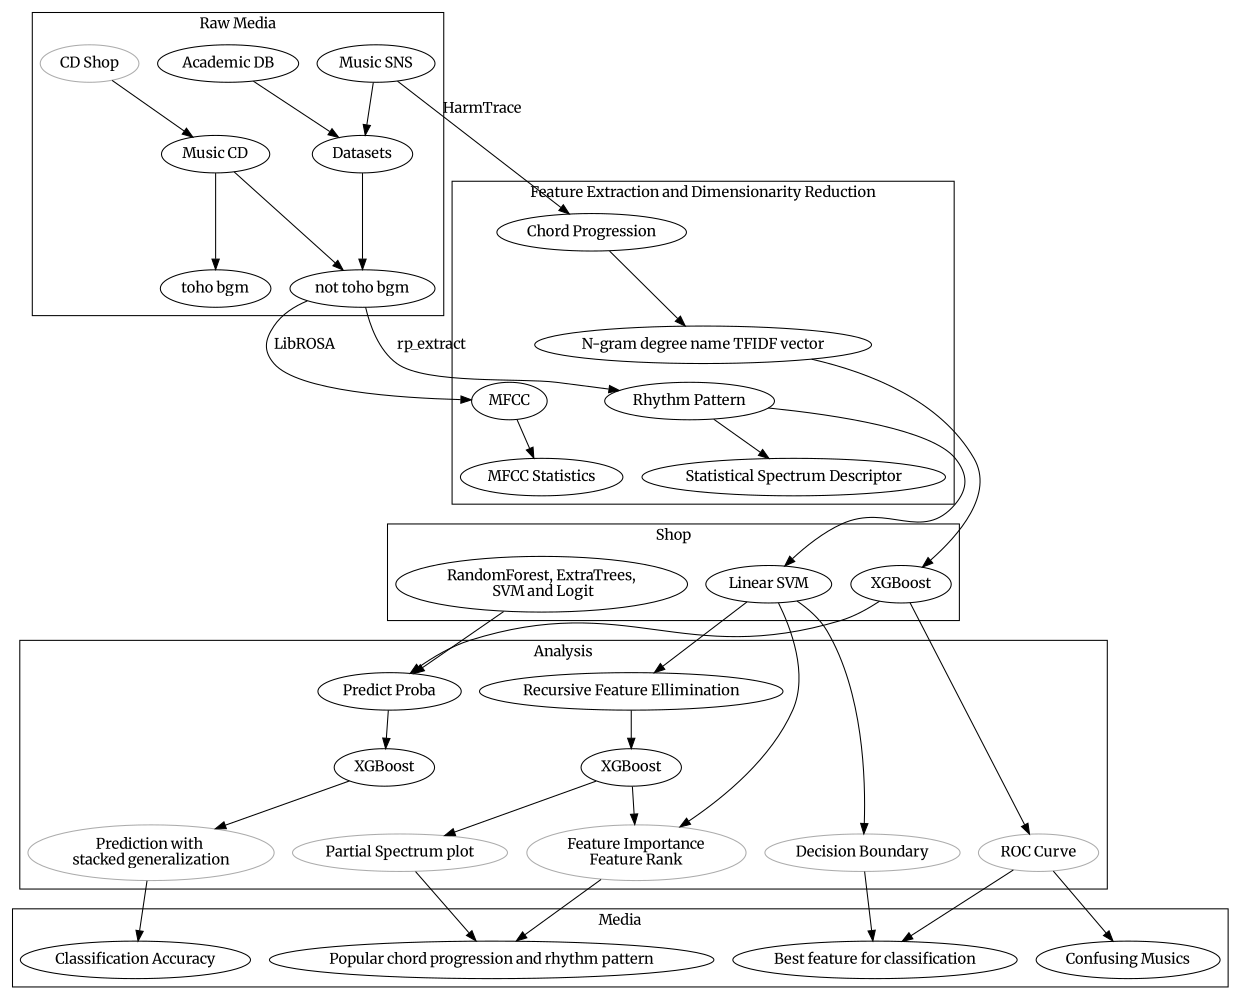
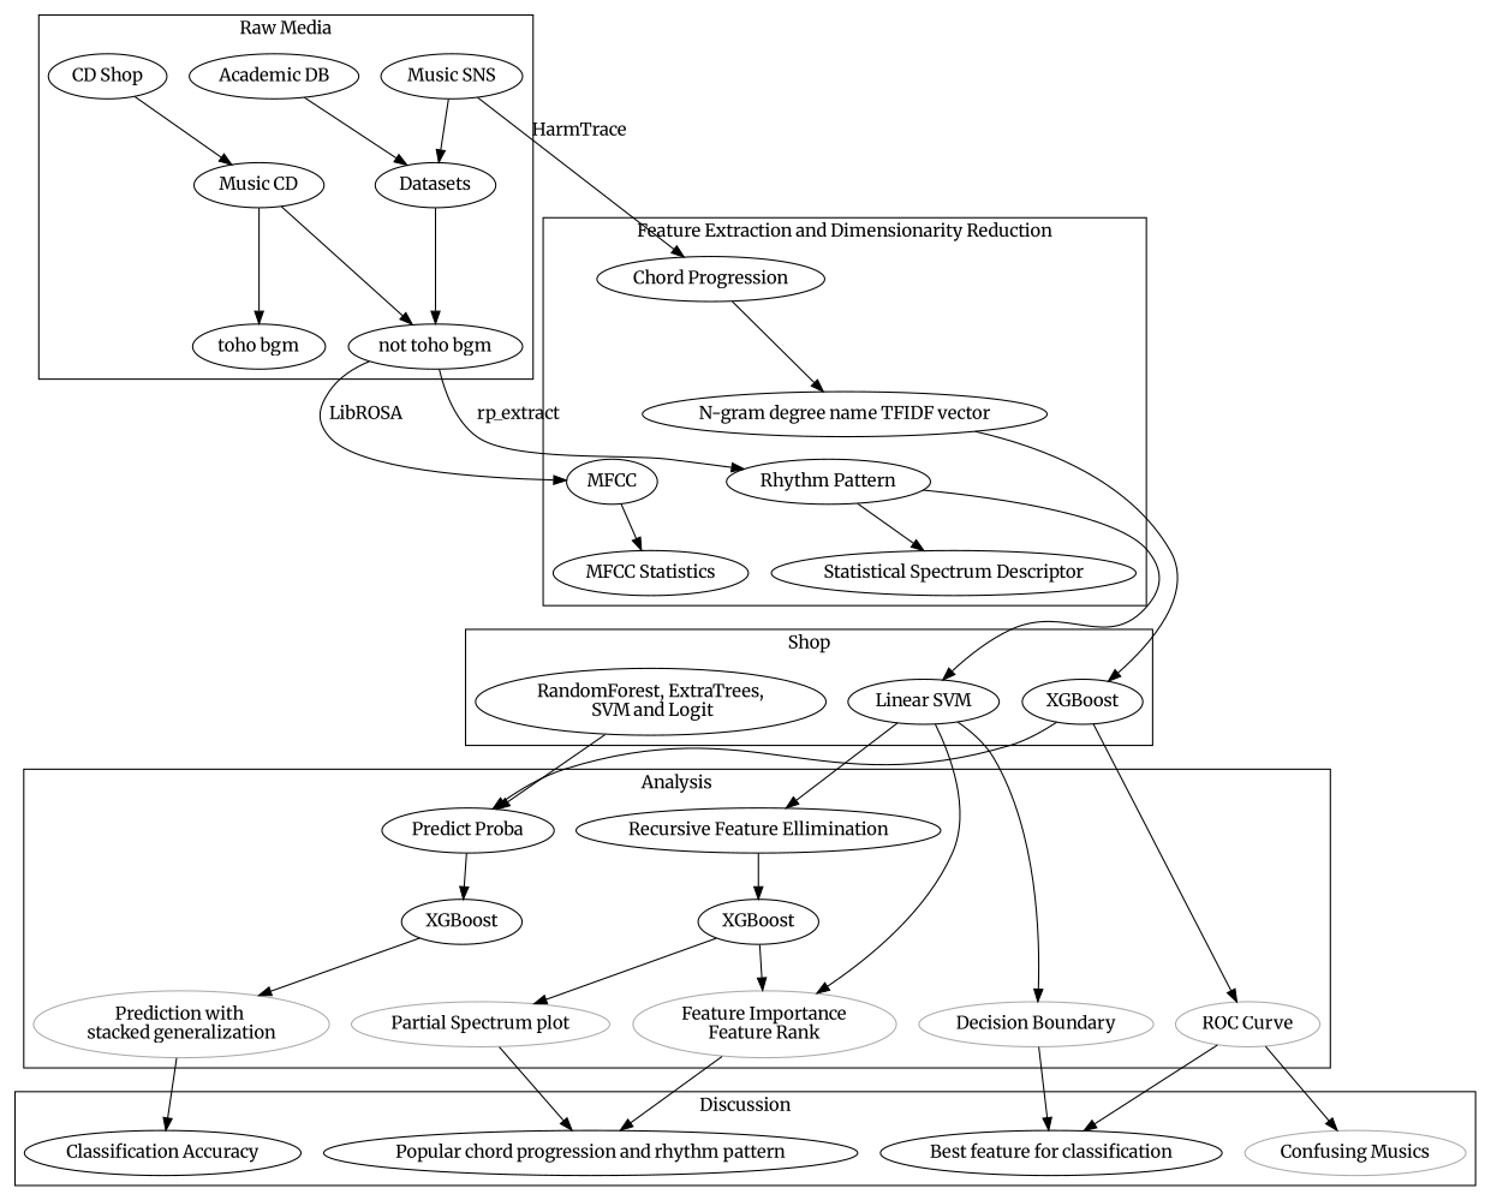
  digraph {
    compound=true
    fontname=Merriweather
    newrank=true
    rankdir=TB
    node [fontname=Merriweather]
    edge [fontname=Merriweather]
    n1 [label="toho bgm"]
    n2 [label="not toho bgm"]
-   n3 [label="CD Shop" color="#ababab"]
+   n3 [label="CD Shop"]
    n4 [label="Music CD"]
    n5 [label="Academic DB"]
    n6 [label=Datasets]
    n7 [label="Music SNS"]
    n8 [label=MFCC]
    n9 [label="Chord Progression"]
    n10 [label="Rhythm Pattern"]
    n11 [label="MFCC Statistics"]
    n12 [label="N-gram degree name TFIDF vector"]
    n13 [label="Statistical Spectrum Descriptor"]
    n14 [label="Linear SVM"]
    n15 [label=XGBoost]
    n16 [label="RandomForest, ExtraTrees,\n SVM and Logit"]
    n17 [color="#ababab" label="Decision Boundary"]
    n18 [color="#ababab" label="Partial Spectrum plot"]
    n19 [color="#ababab" label="Feature Importance\nFeature Rank"]
    n20 [color="#ababab" label="Prediction with \nstacked generalization"]
    n21 [color="#ababab" label="ROC Curve"]
    n22 [label="Recursive Feature Ellimination"]
    n23 [label=XGBoost]
    n24 [label="Predict Proba"]
    n25 [label=XGBoost]
    n26 [label="Classification Accuracy"]
-   n27 [label="Confusing Musics"]
+   n27 [label="Confusing Musics" color="#ababab"]
    n28 [label="Best feature for classification"]
    n29 [label="Popular chord progression and rhythm pattern"]
    subgraph cluster_1 {
      label="Raw Media"
      n3
      n4
      n5
      n6
      n7
      subgraph sub_2 {
        label="Raw Media"
        rank=same
        n1
        n2
      }
    }
    subgraph cluster_3 {
      label="Feature Extraction and Dimensionarity Reduction"
      n8
      n9
      n10
      n11
      n12
      n13
    }
    subgraph cluster_4 {
      label=Shop
      n14
      n15
      n16
    }
    subgraph cluster_5 {
      label=Analysis
      n22
      n23
      n24
      n25
      subgraph sub_6 {
        label=Analysis
        rank=same
        n17
        n18
        n19
        n20
        n21
      }
    }
    subgraph cluster_7 {
-     label=Media
+     label=Discussion
      n26
      n27
      n28
      n29
    }
    n1 -> n8 [style=invis]
    n2 -> n8 [constraint=false label=LibROSA]
    n2 -> n10 [constraint=false label=rp_extract]
    n2 -> n10 [style=invis]
    n3 -> n4
    n4 -> n1
    n4 -> n2
    n5 -> n6
    n6 -> n2
    n7 -> n6
    n7 -> n9 [label=HarmTrace]
    n8 -> n11
    n9 -> n12
    n10 -> n13
    n10 -> n14 [weight=0.5]
    n11 -> n16 [style=invis weight=10]
    n12 -> n15
    n13 -> n14 [style=invis]
    n14 -> n17
    n14 -> n19
    n14 -> n22
    n15 -> n21
    n15 -> n24
    n16 -> n24
    n17 -> n28
    n18 -> n29
    n19 -> n29
    n20 -> n26
    n21 -> n27
    n21 -> n28
    n22 -> n23
    n23 -> n18
    n23 -> n19
    n24 -> n25
    n25 -> n20
  }
